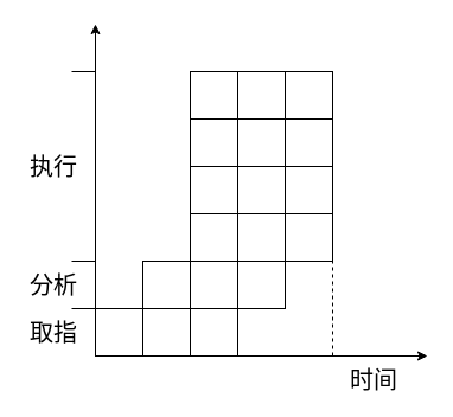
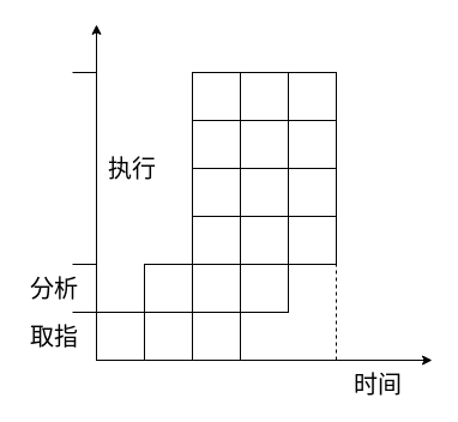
  <mxCell id="0" />
  <mxCell id="1" parent="0" />
  <mxCell id="2" value="" style="endArrow=classic;html=1;" edge="1" parent="1"><mxGeometry width="50" height="50" relative="1" as="geometry"><mxPoint x="80" y="300" as="sourcePoint" /><mxPoint x="360" y="300" as="targetPoint" /></mxGeometry></mxCell>
  <mxCell id="3" value="" style="endArrow=classic;html=1;" edge="1" parent="1"><mxGeometry width="50" height="50" relative="1" as="geometry"><mxPoint x="80" y="300" as="sourcePoint" /><mxPoint x="80" y="20" as="targetPoint" /></mxGeometry></mxCell>
  <mxCell id="4" value="取指" style="text;html=1;strokeColor=none;fillColor=none;align=center;verticalAlign=middle;whiteSpace=wrap;rounded=0;fontSize=20;" vertex="1" parent="1"><mxGeometry x="20" y="270" width="50" height="20" as="geometry" /></mxCell>
  <mxCell id="5" value="分析" style="text;html=1;strokeColor=none;fillColor=none;align=center;verticalAlign=middle;whiteSpace=wrap;rounded=0;fontSize=20;" vertex="1" parent="1"><mxGeometry x="20" y="230" width="50" height="20" as="geometry" /></mxCell>
- <mxCell id="6" value="执行" style="text;html=1;strokeColor=none;fillColor=none;align=center;verticalAlign=middle;whiteSpace=wrap;rounded=0;fontSize=20;" vertex="1" parent="1"><mxGeometry x="20" y="130" width="50" height="20" as="geometry" /></mxCell>
+ <mxCell id="6" value="执行" style="text;html=1;strokeColor=none;fillColor=none;align=center;verticalAlign=middle;whiteSpace=wrap;rounded=0;fontSize=20;" vertex="1" parent="1"><mxGeometry x="85" y="130" width="50" height="20" as="geometry" /></mxCell>
  <mxCell id="7" value="" style="endArrow=none;html=1;entryX=0;entryY=1;entryDx=0;entryDy=0;" edge="1" parent="1"><mxGeometry width="50" height="50" relative="1" as="geometry"><mxPoint x="60" y="220" as="sourcePoint" /><mxPoint x="80" y="220" as="targetPoint" /></mxGeometry></mxCell>
  <mxCell id="8" value="" style="endArrow=none;html=1;" edge="1" parent="1"><mxGeometry width="50" height="50" relative="1" as="geometry"><mxPoint x="60" y="60" as="sourcePoint" /><mxPoint x="80" y="60" as="targetPoint" /></mxGeometry></mxCell>
  <mxCell id="9" value="" style="endArrow=none;html=1;entryX=0;entryY=0;entryDx=0;entryDy=0;" edge="1" parent="1" target="10"><mxGeometry width="50" height="50" relative="1" as="geometry"><mxPoint x="60" y="260" as="sourcePoint" /><mxPoint x="80" y="-180" as="targetPoint" /></mxGeometry></mxCell>
  <mxCell id="10" value="" style="rounded=0;whiteSpace=wrap;html=1;" vertex="1" parent="1"><mxGeometry x="80" y="260" width="40" height="40" as="geometry" /></mxCell>
  <mxCell id="11" value="" style="rounded=0;whiteSpace=wrap;html=1;" vertex="1" parent="1"><mxGeometry x="120" y="260" width="40" height="40" as="geometry" /></mxCell>
  <mxCell id="12" value="" style="rounded=0;whiteSpace=wrap;html=1;" vertex="1" parent="1"><mxGeometry x="120" y="220" width="40" height="40" as="geometry" /></mxCell>
  <mxCell id="13" value="" style="rounded=0;whiteSpace=wrap;html=1;" vertex="1" parent="1"><mxGeometry x="160" y="260" width="40" height="40" as="geometry" /></mxCell>
  <mxCell id="14" value="" style="rounded=0;whiteSpace=wrap;html=1;" vertex="1" parent="1"><mxGeometry x="160" y="220" width="40" height="40" as="geometry" /></mxCell>
  <mxCell id="15" value="" style="rounded=0;whiteSpace=wrap;html=1;" vertex="1" parent="1"><mxGeometry x="160" y="180" width="40" height="40" as="geometry" /></mxCell>
  <mxCell id="16" value="" style="rounded=0;whiteSpace=wrap;html=1;" vertex="1" parent="1"><mxGeometry x="160" y="140" width="40" height="40" as="geometry" /></mxCell>
  <mxCell id="17" value="" style="rounded=0;whiteSpace=wrap;html=1;" vertex="1" parent="1"><mxGeometry x="160" y="100" width="40" height="40" as="geometry" /></mxCell>
  <mxCell id="18" value="" style="rounded=0;whiteSpace=wrap;html=1;" vertex="1" parent="1"><mxGeometry x="160" y="60" width="40" height="40" as="geometry" /></mxCell>
  <mxCell id="19" value="" style="rounded=0;whiteSpace=wrap;html=1;" vertex="1" parent="1"><mxGeometry x="200" y="100" width="40" height="40" as="geometry" /></mxCell>
  <mxCell id="20" value="" style="rounded=0;whiteSpace=wrap;html=1;" vertex="1" parent="1"><mxGeometry x="200" y="60" width="40" height="40" as="geometry" /></mxCell>
  <mxCell id="21" value="" style="rounded=0;whiteSpace=wrap;html=1;" vertex="1" parent="1"><mxGeometry x="200" y="140" width="40" height="40" as="geometry" /></mxCell>
  <mxCell id="22" value="" style="endArrow=none;html=1;fontSize=20;dashed=1;" edge="1" parent="1"><mxGeometry width="50" height="50" relative="1" as="geometry"><mxPoint x="280" y="300" as="sourcePoint" /><mxPoint x="280" y="220" as="targetPoint" /></mxGeometry></mxCell>
  <mxCell id="23" value="时间" style="text;html=1;strokeColor=none;fillColor=none;align=center;verticalAlign=middle;whiteSpace=wrap;rounded=0;fontSize=20;" vertex="1" parent="1"><mxGeometry x="290" y="310" width="50" height="20" as="geometry" /></mxCell>
  <mxCell id="24" value="" style="rounded=0;whiteSpace=wrap;html=1;" vertex="1" parent="1"><mxGeometry x="240" y="100" width="40" height="40" as="geometry" /></mxCell>
  <mxCell id="25" value="" style="rounded=0;whiteSpace=wrap;html=1;" vertex="1" parent="1"><mxGeometry x="240" y="60" width="40" height="40" as="geometry" /></mxCell>
  <mxCell id="26" value="" style="rounded=0;whiteSpace=wrap;html=1;" vertex="1" parent="1"><mxGeometry x="240" y="140" width="40" height="40" as="geometry" /></mxCell>
  <mxCell id="27" value="" style="rounded=0;whiteSpace=wrap;html=1;" vertex="1" parent="1"><mxGeometry x="200" y="180" width="40" height="40" as="geometry" /></mxCell>
  <mxCell id="28" value="" style="rounded=0;whiteSpace=wrap;html=1;" vertex="1" parent="1"><mxGeometry x="240" y="180" width="40" height="40" as="geometry" /></mxCell>
  <mxCell id="29" value="" style="rounded=0;whiteSpace=wrap;html=1;" vertex="1" parent="1"><mxGeometry x="200" y="220" width="40" height="40" as="geometry" /></mxCell>
